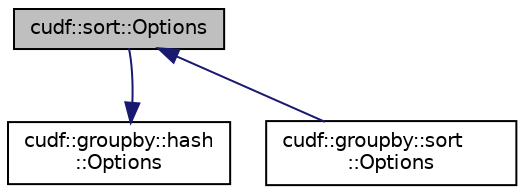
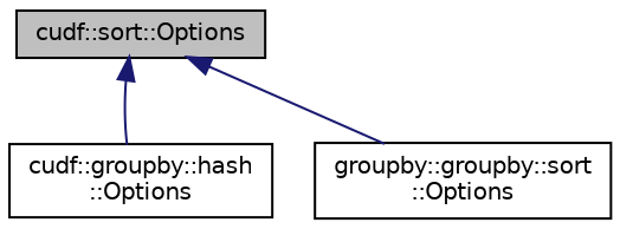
  digraph {
    node [color=black fillcolor=white fontname=Helvetica fontsize=10 shape=record style=filled]
    edge [color=midnightblue dir=back fontname=Helvetica fontsize=10 labelfontname=Helvetica labelfontsize=10 style=solid]
    n1 [fillcolor=grey75 fontcolor=black height=0.2 label="cudf::sort::Options" width=0.4]
    n2 [height=0.2 label="cudf::groupby::hash\l::Options" width=0.4]
-   n3 [height=0.2 label="cudf::groupby::sort\l::Options" width=0.4]
-   n2 -> n1
+   n3 [height=0.2 label="groupby::groupby::sort\l::Options" width=0.4]
+   n1 -> n2
    n1 -> n3
  }
